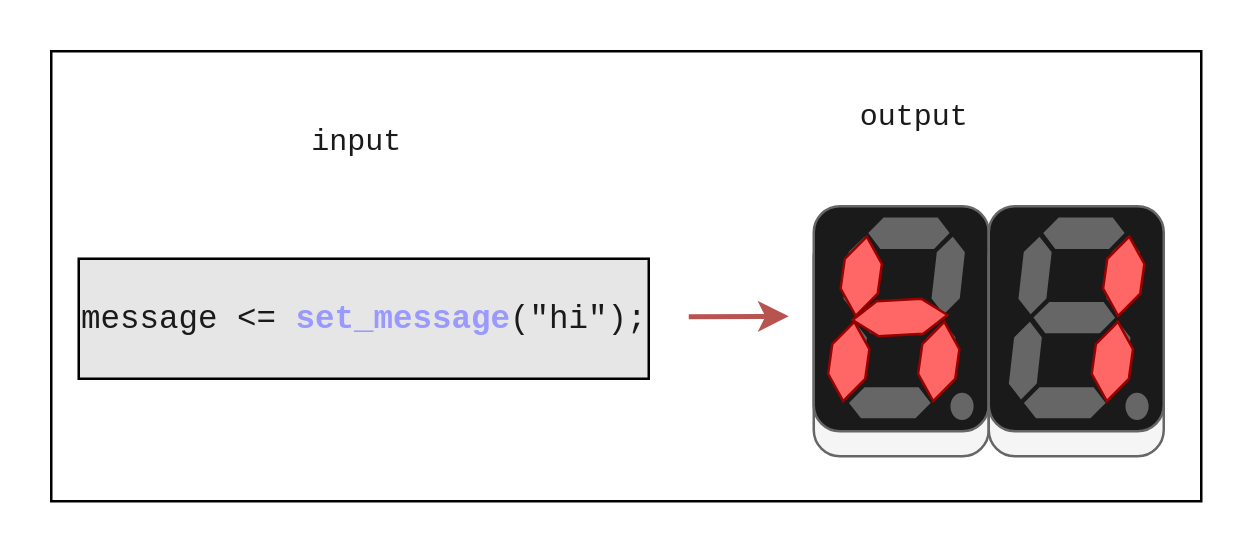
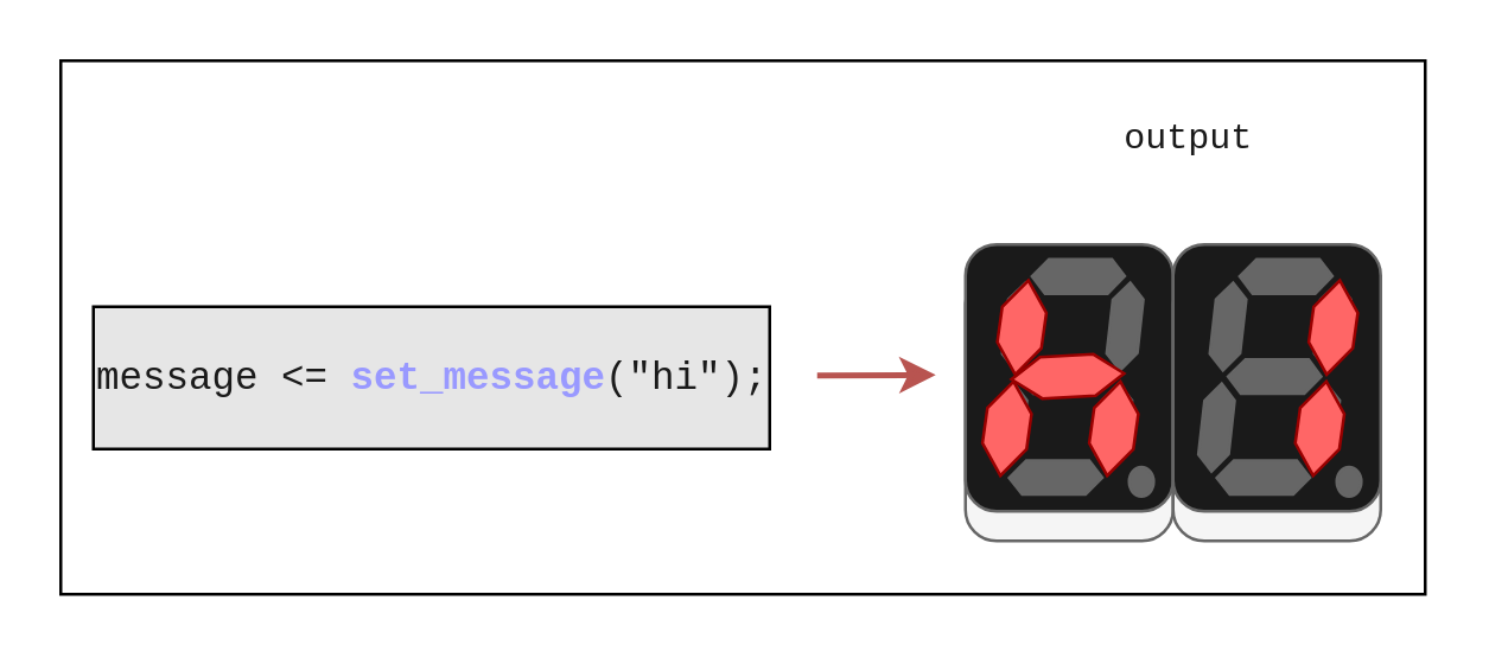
  <mxCell id="0" />
  <mxCell id="1" parent="0" />
  <mxCell id="2" value="" style="rounded=0;whiteSpace=wrap;html=1;labelBackgroundColor=#E6E6E6;fontFamily=Courier New;fontSize=12;fontColor=none;noLabel=1;" vertex="1" parent="1"><mxGeometry width="460" height="180" as="geometry" x="20" y="20" /></mxCell>
  <mxCell id="3" value="" style="rounded=1;whiteSpace=wrap;html=1;fillColor=#f5f5f5;fontColor=#333333;strokeColor=#666666;" vertex="1" parent="1"><mxGeometry x="325" y="92" width="70" height="90" as="geometry" /></mxCell>
  <mxCell id="4" value="" style="rounded=1;whiteSpace=wrap;html=1;fillColor=#1A1A1A;fontColor=#333333;strokeColor=#666666;" vertex="1" parent="1"><mxGeometry x="325" y="82" width="70" height="90" as="geometry" /></mxCell>
  <mxCell id="5" value="" style="verticalLabelPosition=bottom;shadow=0;dashed=0;align=center;html=1;verticalAlign=top;shape=mxgraph.electrical.opto_electronics.7_segment_display_with_dp;pointerEvents=1;rounded=0;fillColor=#666666;strokeColor=#666666;fontColor=#333333;" vertex="1" parent="1"><mxGeometry x="333.55" y="87" width="54.9" height="80" as="geometry" /></mxCell>
- <mxCell id="6" value="input" style="text;html=1;align=center;verticalAlign=middle;resizable=0;points=[];autosize=1;strokeColor=none;fillColor=none;fontSize=12;fontFamily=Courier New;fontColor=#1A1A1A;" vertex="1" parent="1"><mxGeometry x="112" y="42" width="60" height="30" as="geometry" /></mxCell>
- <mxCell id="7" value="output" style="text;html=1;align=center;verticalAlign=middle;resizable=0;points=[];autosize=1;strokeColor=none;fillColor=none;fontSize=12;fontFamily=Courier New;fontColor=#1A1A1A;" vertex="1" parent="1"><mxGeometry x="330" y="32" width="70" height="30" as="geometry" /></mxCell>
+ <mxCell id="7" value="output" style="text;html=1;align=center;verticalAlign=middle;resizable=0;points=[];autosize=1;strokeColor=none;fillColor=none;fontSize=12;fontFamily=Courier New;fontColor=#1A1A1A;" vertex="1" parent="1"><mxGeometry x="365" y="32" width="70" height="30" as="geometry" /></mxCell>
  <mxCell id="8" value="" style="rounded=1;whiteSpace=wrap;html=1;fillColor=#f5f5f5;fontColor=#333333;strokeColor=#666666;" vertex="1" parent="1"><mxGeometry x="395" y="92" width="70" height="90" as="geometry" /></mxCell>
  <mxCell id="9" value="" style="rounded=1;whiteSpace=wrap;html=1;fillColor=#1A1A1A;fontColor=#333333;strokeColor=#666666;" vertex="1" parent="1"><mxGeometry x="395" y="82" width="70" height="90" as="geometry" /></mxCell>
  <mxCell id="10" value="" style="verticalLabelPosition=bottom;shadow=0;dashed=0;align=center;html=1;verticalAlign=top;shape=mxgraph.electrical.opto_electronics.7_segment_display_with_dp;pointerEvents=1;rounded=0;fillColor=#666666;strokeColor=#666666;fontColor=#333333;" vertex="1" parent="1"><mxGeometry x="403.55" y="87" width="54.9" height="80" as="geometry" /></mxCell>
  <mxCell id="11" value="&lt;div style=&quot;font-size: 13px;&quot;&gt;&lt;br&gt;&lt;/div&gt;&lt;div style=&quot;font-size: 13px;&quot;&gt;message &amp;lt;=&amp;nbsp;&lt;font style=&quot;font-size: 13px;&quot; color=&quot;#9999ff&quot;&gt;&lt;b&gt;set_message&lt;/b&gt;&lt;/font&gt;(&quot;hi&quot;);&lt;br&gt;&lt;/div&gt;&lt;div style=&quot;font-size: 13px;&quot;&gt;&lt;br&gt;&lt;/div&gt;" style="text;html=1;align=center;verticalAlign=middle;resizable=0;points=[];autosize=1;strokeColor=none;fillColor=none;fontSize=12;fontFamily=Courier New;fontColor=#1A1A1A;rounded=1;labelBackgroundColor=#E6E6E6;labelBorderColor=default;" vertex="1" parent="1"><mxGeometry y="96.5" width="250" height="60" as="geometry" x="20" /></mxCell>
  <mxCell id="12" value="" style="endArrow=classic;html=1;fontFamily=Courier New;fontSize=12;fontColor=#9999FF;fillColor=#f8cecc;strokeColor=#b85450;strokeWidth=2;" edge="1" parent="1"><mxGeometry width="50" height="50" relative="1" as="geometry"><mxPoint x="275" y="126.24" as="sourcePoint" /><mxPoint x="315" y="126" as="targetPoint" /></mxGeometry></mxCell>
  <mxCell id="13" value="" style="shape=hexagon;perimeter=hexagonPerimeter2;whiteSpace=wrap;html=1;fixedSize=1;rounded=0;labelBackgroundColor=#E6E6E6;strokeColor=#990000;fontFamily=Courier New;fontSize=12;fontColor=#9999FF;fillColor=#FF6666;rotation=98;size=10;" vertex="1" parent="1"><mxGeometry x="323" y="136.6" width="32" height="15" as="geometry" /></mxCell>
  <mxCell id="14" value="" style="shape=hexagon;perimeter=hexagonPerimeter2;whiteSpace=wrap;html=1;fixedSize=1;rounded=0;labelBackgroundColor=#E6E6E6;strokeColor=#990000;fontFamily=Courier New;fontSize=12;fontColor=#9999FF;fillColor=#FF6666;rotation=98;size=10;" vertex="1" parent="1"><mxGeometry x="328" y="102.5" width="32" height="15" as="geometry" /></mxCell>
  <mxCell id="15" value="" style="shape=hexagon;perimeter=hexagonPerimeter2;whiteSpace=wrap;html=1;fixedSize=1;rounded=0;labelBackgroundColor=#E6E6E6;strokeColor=#990000;fontFamily=Courier New;fontSize=12;fontColor=#9999FF;fillColor=#FF6666;rotation=98;size=10;" vertex="1" parent="1"><mxGeometry x="359" y="136.6" width="32" height="15" as="geometry" /></mxCell>
  <mxCell id="16" value="" style="shape=hexagon;perimeter=hexagonPerimeter2;whiteSpace=wrap;html=1;fixedSize=1;rounded=0;labelBackgroundColor=#E6E6E6;strokeColor=#990000;fontFamily=Courier New;fontSize=12;fontColor=#9999FF;fillColor=#FF6666;rotation=357;size=10;" vertex="1" parent="1"><mxGeometry x="340.5" y="119.5" width="38" height="14" as="geometry" /></mxCell>
  <mxCell id="17" value="" style="shape=hexagon;perimeter=hexagonPerimeter2;whiteSpace=wrap;html=1;fixedSize=1;rounded=0;labelBackgroundColor=#E6E6E6;strokeColor=#990000;fontFamily=Courier New;fontSize=12;fontColor=#9999FF;fillColor=#FF6666;rotation=98;size=10;" vertex="1" parent="1"><mxGeometry x="433" y="102.5" width="32" height="15" as="geometry" /></mxCell>
  <mxCell id="18" value="" style="shape=hexagon;perimeter=hexagonPerimeter2;whiteSpace=wrap;html=1;fixedSize=1;rounded=0;labelBackgroundColor=#E6E6E6;strokeColor=#990000;fontFamily=Courier New;fontSize=12;fontColor=#9999FF;fillColor=#FF6666;rotation=98;size=10;" vertex="1" parent="1"><mxGeometry x="428.45" y="136.6" width="32" height="15" as="geometry" /></mxCell>
